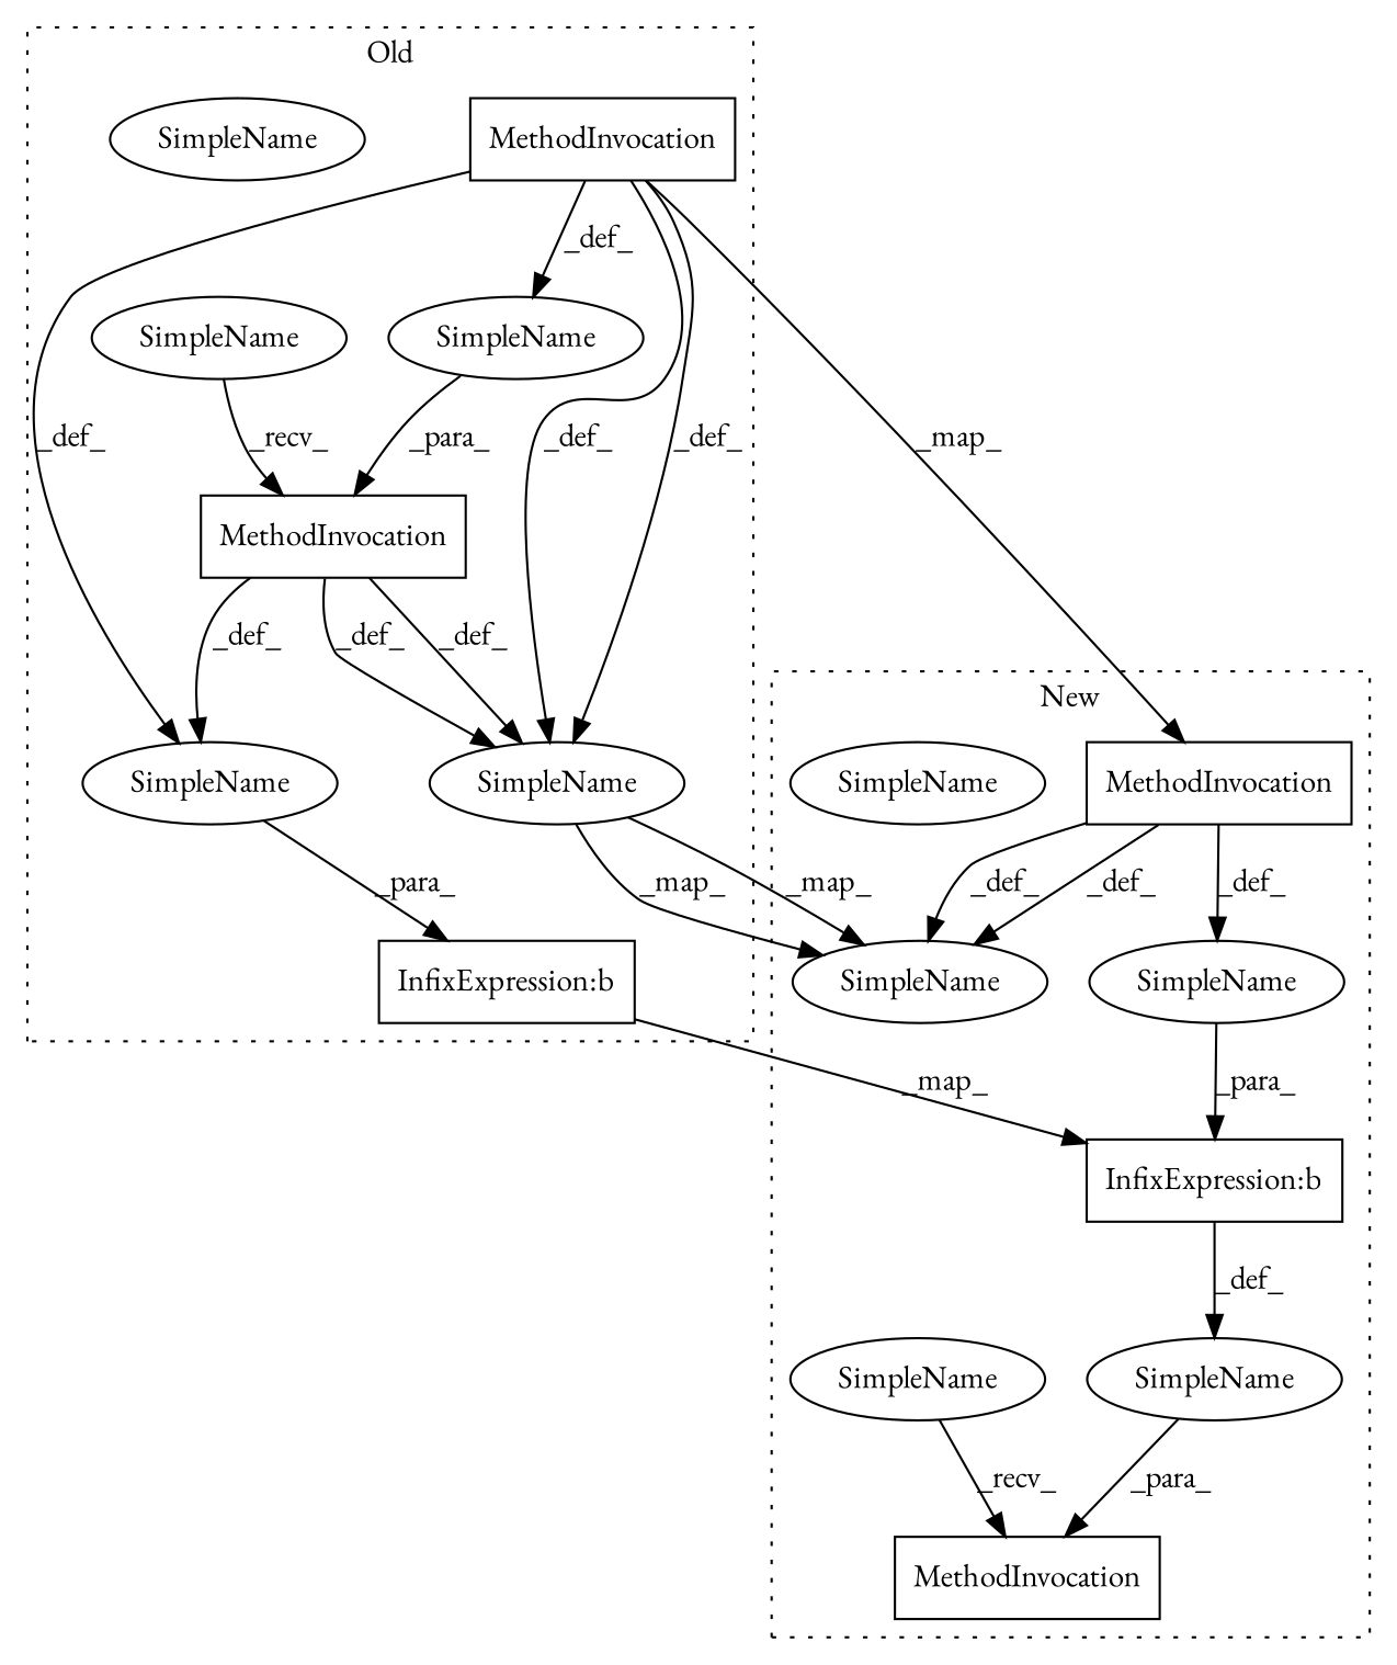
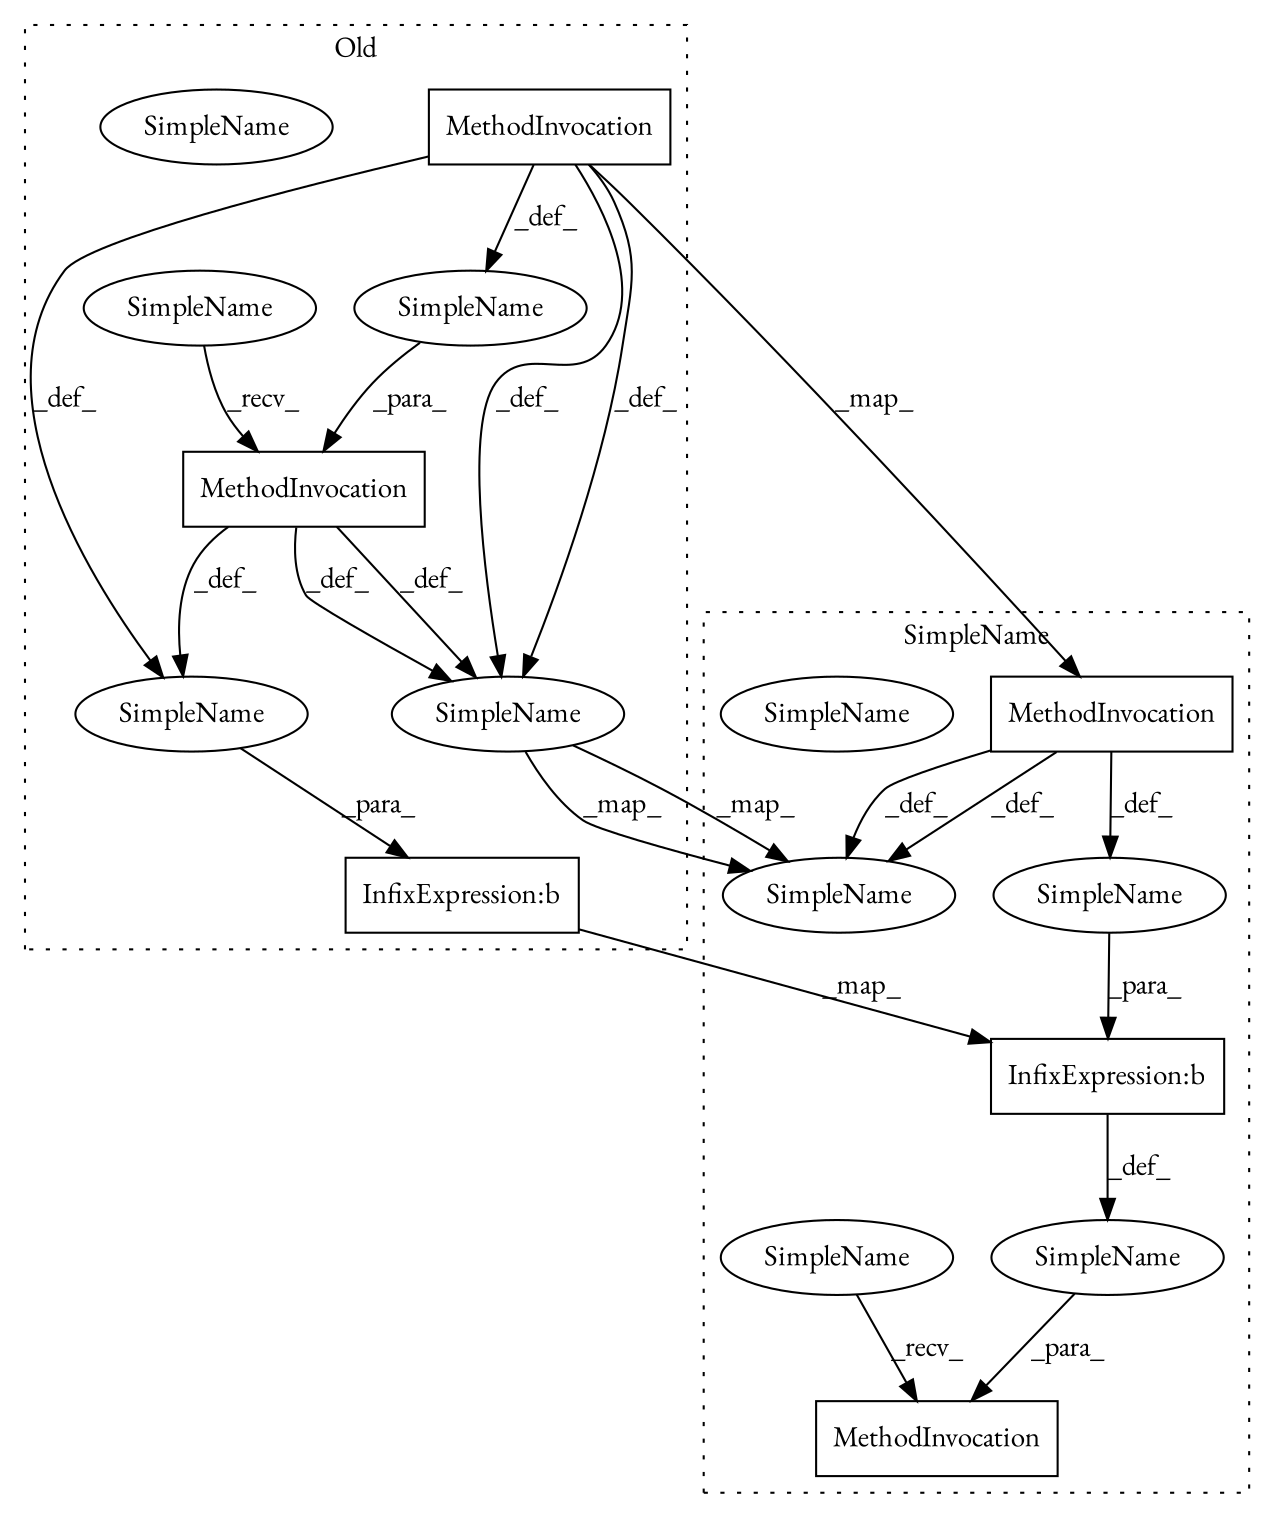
  digraph {
    fontname="EB Garamond"
    node [a=42 shape=ellipse fontname="EB Garamond"]
    edge [fontname="EB Garamond"]
    n1 [a=32 l="8,1" label=MethodInvocation s="8952,9000" shape=box]
    n2 [a=32 l="5,1" label=MethodInvocation s="8947,9001" shape=box]
    n3 [l=11 label=SimpleName s=8929]
    n4 [label=SimpleName]
    n5 [l=11 label=SimpleName s=8929]
    n6 [l=5 label=SimpleName s=8941]
    n7 [label=SimpleName]
    n8 [a=27 l=3 label="InfixExpression:b" s=9120 shape=box]
    n9 [a=32 l="5,1" label=MethodInvocation s="9066,9092" shape=box]
    n10 [a=32 l="8,1" label=MethodInvocation s="8923,8971" shape=box]
    n11 [label=SimpleName]
    n12 [l=11 label=SimpleName s=8911]
    n13 [label=SimpleName]
    n14 [l=11 label=SimpleName s=8911]
    n15 [l=5 label=SimpleName s=9060]
    n16 [a=27 l=3 label="InfixExpression:b" s=9088 shape=box]
    subgraph cluster_1 {
      label=Old
      style=dotted
      n1
      n2
      n3
      n4
      n5
      n6
      n7
      n8
    }
    subgraph cluster_2 {
-     label=New
+     label=SimpleName
      style=dotted
      n9
      n10
      n11
      n12
      n13
      n14
      n15
      n16
    }
    n1 -> n4 [label=_def_]
    n1 -> n5 [label=_def_]
    n1 -> n5 [label=_def_]
    n1 -> n7 [label=_def_]
    n1 -> n10 [label=_map_]
    n2 -> n5 [label=_def_]
    n2 -> n5 [label=_def_]
    n2 -> n7 [label=_def_]
    n4 -> n2 [label=_para_]
    n5 -> n14 [label=_map_]
    n5 -> n14 [label=_map_]
    n6 -> n2 [label=_recv_]
    n7 -> n8 [label=_para_]
    n8 -> n16 [label=_map_]
    n10 -> n13 [label=_def_]
    n10 -> n14 [label=_def_]
    n10 -> n14 [label=_def_]
    n11 -> n9 [label=_para_]
    n13 -> n16 [label=_para_]
    n15 -> n9 [label=_recv_]
    n16 -> n11 [label=_def_]
  }
